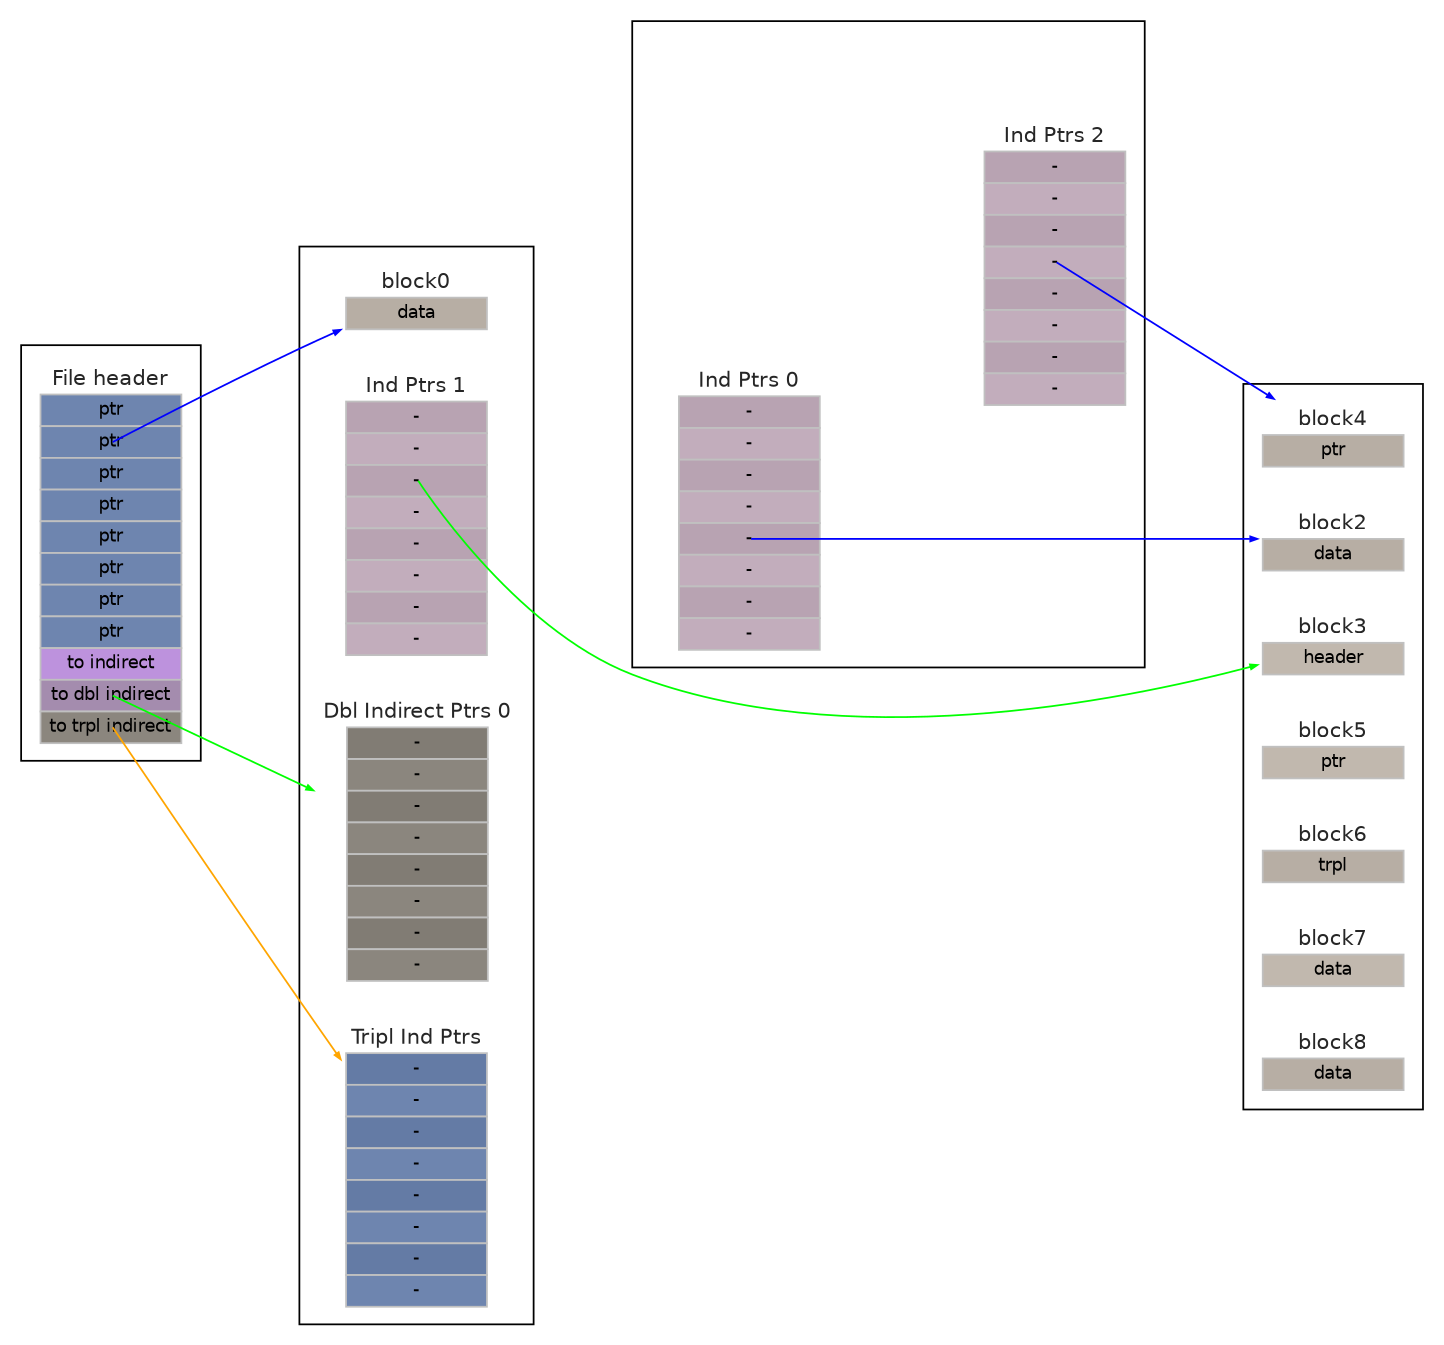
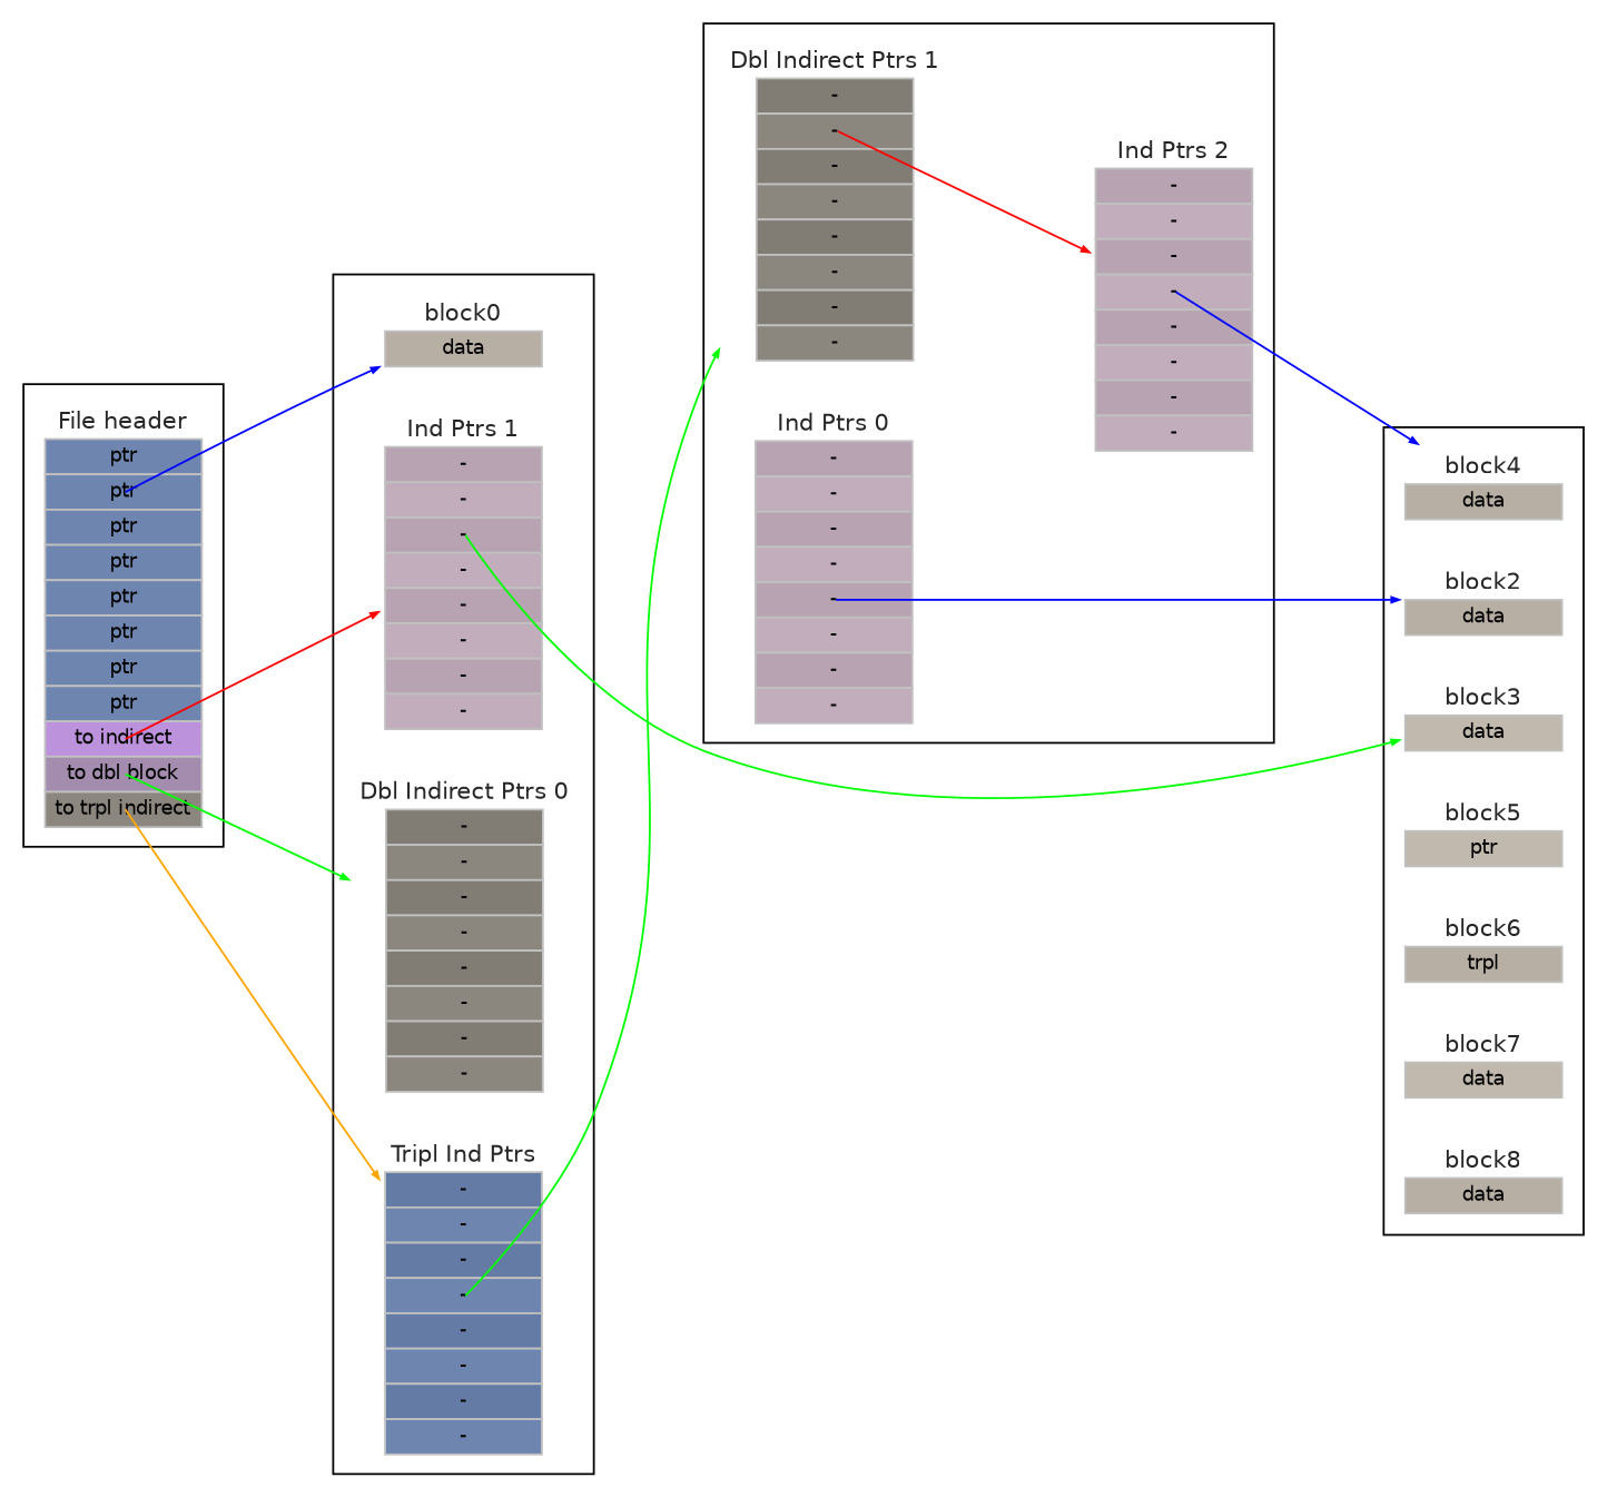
  digraph {
    fontname=Helvetica
    rankdir=LR
    ranksep=1.0
    node [fontname=Helvetica fontsize=8 margin="0.04 0.04" shape=none]
    edge [arrowsize=0.4 color=green headclip=true tailclip=false tailport="1:c"]
-   n1 [label=<<table border="0.1" cellborder="1" cellspacing="0"><TR><TD border="0.0" ><font face="helvetica" color="grey15" point-size="12">File header</font></TD></TR><tr><td align="text" color="grey" bgcolor="#6e85af" height="18" fixedsize="true" width="80" port="0"><font point-size="10">ptr</font></td></tr><tr><td align="text" color="grey" bgcolor="#6e85af" height="18" fixedsize="true" width="80" port="1"><font point-size="10">ptr</font></td></tr><tr><td align="text" color="grey" bgcolor="#6e85af" height="18" fixedsize="true" width="80" port="2"><font point-size="10">ptr</font></td></tr><tr><td align="text" color="grey" bgcolor="#6e85af" height="18" fixedsize="true" width="80" port="3"><font point-size="10">ptr</font></td></tr><tr><td align="text" color="grey" bgcolor="#6e85af" height="18" fixedsize="true" width="80" port="4"><font point-size="10">ptr</font></td></tr><tr><td align="text" color="grey" bgcolor="#6e85af" height="18" fixedsize="true" width="80" port="5"><font point-size="10">ptr</font></td></tr><tr><td align="text" color="grey" bgcolor="#6e85af" height="18" fixedsize="true" width="80" port="6"><font point-size="10">ptr</font></td></tr><tr><td align="text" color="grey" bgcolor="#6e85af" height="18" fixedsize="true" width="80" port="7"><font point-size="10">ptr</font></td></tr><tr><td align="text" color="grey" bgcolor="#bd92dd" height="18" fixedsize="true" width="80" port="8"><font point-size="10">to indirect</font></td></tr><tr><td align="text" color="grey" bgcolor="#a48cae" height="18" fixedsize="true" width="80" port="9"><font point-size="10">to dbl indirect</font></td></tr><tr><td align="text" color="grey" bgcolor="#8b867e" height="18" fixedsize="true" width="80" port="10"><font point-size="10">to trpl indirect</font></td></tr></table>> width=0.4]
+   n1 [label=<<table border="0.1" cellborder="1" cellspacing="0"><TR><TD border="0.0" ><font face="helvetica" color="grey15" point-size="12">File header</font></TD></TR><tr><td align="text" color="grey" bgcolor="#6e85af" height="18" fixedsize="true" width="80" port="0"><font point-size="10">ptr</font></td></tr><tr><td align="text" color="grey" bgcolor="#6e85af" height="18" fixedsize="true" width="80" port="1"><font point-size="10">ptr</font></td></tr><tr><td align="text" color="grey" bgcolor="#6e85af" height="18" fixedsize="true" width="80" port="2"><font point-size="10">ptr</font></td></tr><tr><td align="text" color="grey" bgcolor="#6e85af" height="18" fixedsize="true" width="80" port="3"><font point-size="10">ptr</font></td></tr><tr><td align="text" color="grey" bgcolor="#6e85af" height="18" fixedsize="true" width="80" port="4"><font point-size="10">ptr</font></td></tr><tr><td align="text" color="grey" bgcolor="#6e85af" height="18" fixedsize="true" width="80" port="5"><font point-size="10">ptr</font></td></tr><tr><td align="text" color="grey" bgcolor="#6e85af" height="18" fixedsize="true" width="80" port="6"><font point-size="10">ptr</font></td></tr><tr><td align="text" color="grey" bgcolor="#6e85af" height="18" fixedsize="true" width="80" port="7"><font point-size="10">ptr</font></td></tr><tr><td align="text" color="grey" bgcolor="#bd92dd" height="18" fixedsize="true" width="80" port="8"><font point-size="10">to indirect</font></td></tr><tr><td align="text" color="grey" bgcolor="#a48cae" height="18" fixedsize="true" width="80" port="9"><font point-size="10">to dbl block</font></td></tr><tr><td align="text" color="grey" bgcolor="#8b867e" height="18" fixedsize="true" width="80" port="10"><font point-size="10">to trpl indirect</font></td></tr></table>> width=0.4]
    n2 [label=<<table border="0.1" cellborder="1" cellspacing="0"><TR><TD border="0.0" ><font face="helvetica" color="grey15" point-size="12">Dbl Indirect Ptrs 0</font></TD></TR><tr><td align="text" color="grey" bgcolor="#817c74" height="18" fixedsize="true" width="80" port="0"><font point-size="10">-</font></td></tr><tr><td align="text" color="grey" bgcolor="#8b867e" height="18" fixedsize="true" width="80" port="1"><font point-size="10">-</font></td></tr><tr><td align="text" color="grey" bgcolor="#817c74" height="18" fixedsize="true" width="80" port="2"><font point-size="10">-</font></td></tr><tr><td align="text" color="grey" bgcolor="#8b867e" height="18" fixedsize="true" width="80" port="3"><font point-size="10">-</font></td></tr><tr><td align="text" color="grey" bgcolor="#817c74" height="18" fixedsize="true" width="80" port="4"><font point-size="10">-</font></td></tr><tr><td align="text" color="grey" bgcolor="#8b867e" height="18" fixedsize="true" width="80" port="5"><font point-size="10">-</font></td></tr><tr><td align="text" color="grey" bgcolor="#817c74" height="18" fixedsize="true" width="80" port="6"><font point-size="10">-</font></td></tr><tr><td align="text" color="grey" bgcolor="#8b867e" height="18" fixedsize="true" width="80" port="7"><font point-size="10">-</font></td></tr></table>> width=0.4]
    n3 [label=<<table border="0.1" cellborder="1" cellspacing="0"><TR><TD border="0.0" ><font face="helvetica" color="grey15" point-size="12">Tripl Ind Ptrs</font></TD></TR><tr><td align="text" color="grey" bgcolor="#647ba5" height="18" fixedsize="true" width="80" port="0"><font point-size="10">-</font></td></tr><tr><td align="text" color="grey" bgcolor="#6e85af" height="18" fixedsize="true" width="80" port="1"><font point-size="10">-</font></td></tr><tr><td align="text" color="grey" bgcolor="#647ba5" height="18" fixedsize="true" width="80" port="2"><font point-size="10">-</font></td></tr><tr><td align="text" color="grey" bgcolor="#6e85af" height="18" fixedsize="true" width="80" port="3"><font point-size="10">-</font></td></tr><tr><td align="text" color="grey" bgcolor="#647ba5" height="18" fixedsize="true" width="80" port="4"><font point-size="10">-</font></td></tr><tr><td align="text" color="grey" bgcolor="#6e85af" height="18" fixedsize="true" width="80" port="5"><font point-size="10">-</font></td></tr><tr><td align="text" color="grey" bgcolor="#647ba5" height="18" fixedsize="true" width="80" port="6"><font point-size="10">-</font></td></tr><tr><td align="text" color="grey" bgcolor="#6e85af" height="18" fixedsize="true" width="80" port="7"><font point-size="10">-</font></td></tr></table>> width=0.4]
    n4 [label=<<table border="0.1" cellborder="1" cellspacing="0"><TR><TD border="0.0" ><font face="helvetica" color="grey15" point-size="12">Ind Ptrs 1</font></TD></TR><tr><td align="text" color="grey" bgcolor="#b8a3b2" height="18" fixedsize="true" width="80" port="0"><font point-size="10">-</font></td></tr><tr><td align="text" color="grey" bgcolor="#c2adbc" height="18" fixedsize="true" width="80" port="1"><font point-size="10">-</font></td></tr><tr><td align="text" color="grey" bgcolor="#b8a3b2" height="18" fixedsize="true" width="80" port="2"><font point-size="10">-</font></td></tr><tr><td align="text" color="grey" bgcolor="#c2adbc" height="18" fixedsize="true" width="80" port="3"><font point-size="10">-</font></td></tr><tr><td align="text" color="grey" bgcolor="#b8a3b2" height="18" fixedsize="true" width="80" port="4"><font point-size="10">-</font></td></tr><tr><td align="text" color="grey" bgcolor="#c2adbc" height="18" fixedsize="true" width="80" port="5"><font point-size="10">-</font></td></tr><tr><td align="text" color="grey" bgcolor="#b8a3b2" height="18" fixedsize="true" width="80" port="6"><font point-size="10">-</font></td></tr><tr><td align="text" color="grey" bgcolor="#c2adbc" height="18" fixedsize="true" width="80" port="7"><font point-size="10">-</font></td></tr></table>> width=0.4]
    n5 [label=<<table border="0.1" cellborder="1" cellspacing="0"><TR><TD border="0.0" ><font face="helvetica" color="grey15" point-size="12">block0</font></TD></TR><tr><td align="text" color="grey" bgcolor="#b7aea4" height="18" fixedsize="true" width="80" port="only"><font point-size="10">data</font></td></tr></table>> width=0.4]
+   n6 [label=<<table border="0.1" cellborder="1" cellspacing="0"><TR><TD border="0.0" ><font face="helvetica" color="grey15" point-size="12">Dbl Indirect Ptrs 1</font></TD></TR><tr><td align="text" color="grey" bgcolor="#817c74" height="18" fixedsize="true" width="80" port="0"><font point-size="10">-</font></td></tr><tr><td align="text" color="grey" bgcolor="#8b867e" height="18" fixedsize="true" width="80" port="1"><font point-size="10">-</font></td></tr><tr><td align="text" color="grey" bgcolor="#817c74" height="18" fixedsize="true" width="80" port="2"><font point-size="10">-</font></td></tr><tr><td align="text" color="grey" bgcolor="#8b867e" height="18" fixedsize="true" width="80" port="3"><font point-size="10">-</font></td></tr><tr><td align="text" color="grey" bgcolor="#817c74" height="18" fixedsize="true" width="80" port="4"><font point-size="10">-</font></td></tr><tr><td align="text" color="grey" bgcolor="#8b867e" height="18" fixedsize="true" width="80" port="5"><font point-size="10">-</font></td></tr><tr><td align="text" color="grey" bgcolor="#817c74" height="18" fixedsize="true" width="80" port="6"><font point-size="10">-</font></td></tr><tr><td align="text" color="grey" bgcolor="#8b867e" height="18" fixedsize="true" width="80" port="7"><font point-size="10">-</font></td></tr></table>> width=0.4]
    n7 [label=<<table border="0.1" cellborder="1" cellspacing="0"><TR><TD border="0.0" ><font face="helvetica" color="grey15" point-size="12">Ind Ptrs 2</font></TD></TR><tr><td align="text" color="grey" bgcolor="#b8a3b2" height="18" fixedsize="true" width="80" port="0"><font point-size="10">-</font></td></tr><tr><td align="text" color="grey" bgcolor="#c2adbc" height="18" fixedsize="true" width="80" port="1"><font point-size="10">-</font></td></tr><tr><td align="text" color="grey" bgcolor="#b8a3b2" height="18" fixedsize="true" width="80" port="2"><font point-size="10">-</font></td></tr><tr><td align="text" color="grey" bgcolor="#c2adbc" height="18" fixedsize="true" width="80" port="3"><font point-size="10">-</font></td></tr><tr><td align="text" color="grey" bgcolor="#b8a3b2" height="18" fixedsize="true" width="80" port="4"><font point-size="10">-</font></td></tr><tr><td align="text" color="grey" bgcolor="#c2adbc" height="18" fixedsize="true" width="80" port="5"><font point-size="10">-</font></td></tr><tr><td align="text" color="grey" bgcolor="#b8a3b2" height="18" fixedsize="true" width="80" port="6"><font point-size="10">-</font></td></tr><tr><td align="text" color="grey" bgcolor="#c2adbc" height="18" fixedsize="true" width="80" port="7"><font point-size="10">-</font></td></tr></table>> width=0.4]
    n8 [label=<<table border="0.1" cellborder="1" cellspacing="0"><TR><TD border="0.0" ><font face="helvetica" color="grey15" point-size="12">Ind Ptrs 0</font></TD></TR><tr><td align="text" color="grey" bgcolor="#b8a3b2" height="18" fixedsize="true" width="80" port="0"><font point-size="10">-</font></td></tr><tr><td align="text" color="grey" bgcolor="#c2adbc" height="18" fixedsize="true" width="80" port="1"><font point-size="10">-</font></td></tr><tr><td align="text" color="grey" bgcolor="#b8a3b2" height="18" fixedsize="true" width="80" port="2"><font point-size="10">-</font></td></tr><tr><td align="text" color="grey" bgcolor="#c2adbc" height="18" fixedsize="true" width="80" port="3"><font point-size="10">-</font></td></tr><tr><td align="text" color="grey" bgcolor="#b8a3b2" height="18" fixedsize="true" width="80" port="4"><font point-size="10">-</font></td></tr><tr><td align="text" color="grey" bgcolor="#c2adbc" height="18" fixedsize="true" width="80" port="5"><font point-size="10">-</font></td></tr><tr><td align="text" color="grey" bgcolor="#b8a3b2" height="18" fixedsize="true" width="80" port="6"><font point-size="10">-</font></td></tr><tr><td align="text" color="grey" bgcolor="#c2adbc" height="18" fixedsize="true" width="80" port="7"><font point-size="10">-</font></td></tr></table>> width=0.4]
    n9 [label=<<table border="0.1" cellborder="1" cellspacing="0"><TR><TD border="0.0" ><font face="helvetica" color="grey15" point-size="12">block2</font></TD></TR><tr><td align="text" color="grey" bgcolor="#b7aea4" height="18" fixedsize="true" width="80" port="only"><font point-size="10">data</font></td></tr></table>> width=0.4]
-   n10 [label=<<table border="0.1" cellborder="1" cellspacing="0"><TR><TD border="0.0" ><font face="helvetica" color="grey15" point-size="12">block3</font></TD></TR><tr><td align="text" color="grey" bgcolor="#c1b8ae" height="18" fixedsize="true" width="80" port="only"><font point-size="10">header</font></td></tr></table>> width=0.4]
-   n11 [label=<<table border="0.1" cellborder="1" cellspacing="0"><TR><TD border="0.0" ><font face="helvetica" color="grey15" point-size="12">block4</font></TD></TR><tr><td align="text" color="grey" bgcolor="#b7aea4" height="18" fixedsize="true" width="80" port="only"><font point-size="10">ptr</font></td></tr></table>> width=0.4]
+   n10 [label=<<table border="0.1" cellborder="1" cellspacing="0"><TR><TD border="0.0" ><font face="helvetica" color="grey15" point-size="12">block3</font></TD></TR><tr><td align="text" color="grey" bgcolor="#c1b8ae" height="18" fixedsize="true" width="80" port="only"><font point-size="10">data</font></td></tr></table>> width=0.4]
+   n11 [label=<<table border="0.1" cellborder="1" cellspacing="0"><TR><TD border="0.0" ><font face="helvetica" color="grey15" point-size="12">block4</font></TD></TR><tr><td align="text" color="grey" bgcolor="#b7aea4" height="18" fixedsize="true" width="80" port="only"><font point-size="10">data</font></td></tr></table>> width=0.4]
    n12 [label=<<table border="0.1" cellborder="1" cellspacing="0"><TR><TD border="0.0" ><font face="helvetica" color="grey15" point-size="12">block5</font></TD></TR><tr><td align="text" color="grey" bgcolor="#c1b8ae" height="18" fixedsize="true" width="80" port="only"><font point-size="10">ptr</font></td></tr></table>> width=0.4]
    n13 [label=<<table border="0.1" cellborder="1" cellspacing="0"><TR><TD border="0.0" ><font face="helvetica" color="grey15" point-size="12">block6</font></TD></TR><tr><td align="text" color="grey" bgcolor="#b7aea4" height="18" fixedsize="true" width="80" port="only"><font point-size="10">trpl</font></td></tr></table>> width=0.4]
    n14 [label=<<table border="0.1" cellborder="1" cellspacing="0"><TR><TD border="0.0" ><font face="helvetica" color="grey15" point-size="12">block7</font></TD></TR><tr><td align="text" color="grey" bgcolor="#c1b8ae" height="18" fixedsize="true" width="80" port="only"><font point-size="10">data</font></td></tr></table>> width=0.4]
    n15 [label=<<table border="0.1" cellborder="1" cellspacing="0"><TR><TD border="0.0" ><font face="helvetica" color="grey15" point-size="12">block8</font></TD></TR><tr><td align="text" color="grey" bgcolor="#b7aea4" height="18" fixedsize="true" width="80" port="only"><font point-size="10">data</font></td></tr></table>> width=0.4]
    subgraph cluster_1 {
      rank=sink
      n1
    }
    subgraph cluster_2 {
      rank=same
      n2
      n3
      n4
      n5
    }
    subgraph cluster_3 {
      rank=same
+     n6
      n7
      n8
    }
    subgraph cluster_4 {
      rank=min
      n9
      n10
      n11
      n12
      n13
      n14
      n15
    }
    subgraph cluster_5 {
      rank=source
    }
    n1 -> n2 [tailport="9:c"]
    n1 -> n3 [color=orange tailport="10:c"]
+   n1 -> n4 [color=red tailport="8:c"]
    n1 -> n5 [color=blue]
+   n3 -> n6 [tailport="3:c"]
    n4 -> n10 [tailport="2:c"]
+   n6 -> n7 [color=red]
    n7 -> n11 [color=blue tailport="3:c"]
    n8 -> n9 [color=blue tailport="4:c"]
  }
